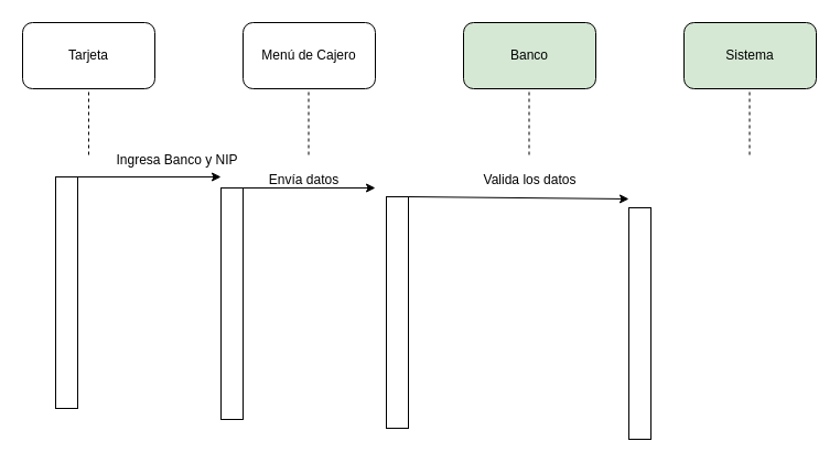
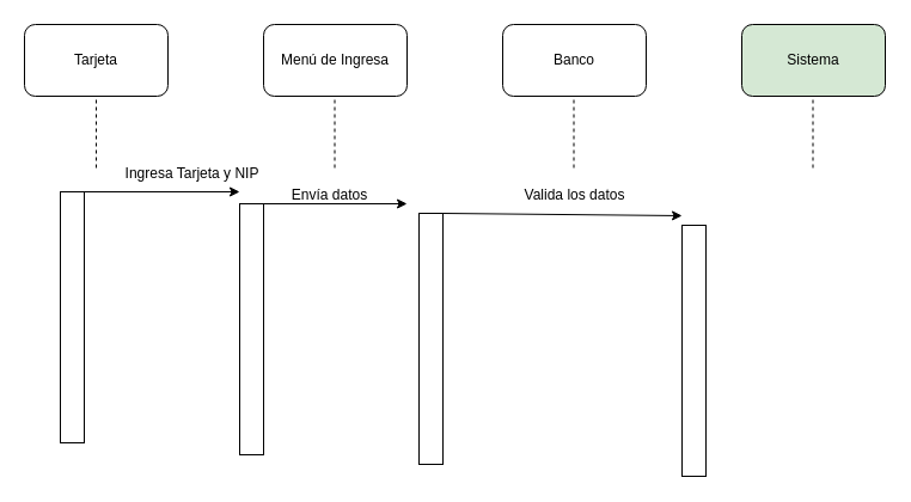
  <mxCell id="0" />
  <mxCell id="1" parent="0" />
  <mxCell id="2" value="&lt;font style=&quot;vertical-align: inherit;&quot;&gt;&lt;font style=&quot;vertical-align: inherit;&quot;&gt;&lt;font style=&quot;vertical-align: inherit;&quot;&gt;&lt;font style=&quot;vertical-align: inherit;&quot;&gt;Tarjeta&lt;/font&gt;&lt;/font&gt;&lt;/font&gt;&lt;/font&gt;" style="rounded=1;whiteSpace=wrap;html=1;" vertex="1" parent="1"><mxGeometry x="20" y="20" width="120" height="60" as="geometry" /></mxCell>
- <mxCell id="3" value="&lt;font style=&quot;vertical-align: inherit;&quot;&gt;&lt;font style=&quot;vertical-align: inherit;&quot;&gt;Menú de Cajero&lt;/font&gt;&lt;/font&gt;" style="rounded=1;whiteSpace=wrap;html=1;" vertex="1" parent="1"><mxGeometry x="220" y="20" width="120" height="60" as="geometry" /></mxCell>
- <mxCell id="4" value="&lt;font style=&quot;vertical-align: inherit;&quot;&gt;&lt;font style=&quot;vertical-align: inherit;&quot;&gt;Banco&lt;/font&gt;&lt;/font&gt;" style="rounded=1;whiteSpace=wrap;html=1;fillColor=#d5e8d4;" vertex="1" parent="1"><mxGeometry x="420" y="20" width="120" height="60" as="geometry" /></mxCell>
+ <mxCell id="3" value="&lt;font style=&quot;vertical-align: inherit;&quot;&gt;&lt;font style=&quot;vertical-align: inherit;&quot;&gt;Menú de Ingresa&lt;/font&gt;&lt;/font&gt;" style="rounded=1;whiteSpace=wrap;html=1;" vertex="1" parent="1"><mxGeometry x="220" y="20" width="120" height="60" as="geometry" /></mxCell>
+ <mxCell id="4" value="&lt;font style=&quot;vertical-align: inherit;&quot;&gt;&lt;font style=&quot;vertical-align: inherit;&quot;&gt;Banco&lt;/font&gt;&lt;/font&gt;" style="rounded=1;whiteSpace=wrap;html=1;" vertex="1" parent="1"><mxGeometry x="420" y="20" width="120" height="60" as="geometry" /></mxCell>
  <mxCell id="5" value="&lt;font style=&quot;vertical-align: inherit;&quot;&gt;&lt;font style=&quot;vertical-align: inherit;&quot;&gt;Sistema&lt;/font&gt;&lt;/font&gt;" style="rounded=1;whiteSpace=wrap;html=1;fillColor=#d5e8d4;" vertex="1" parent="1"><mxGeometry x="620" y="20" width="120" height="60" as="geometry" /></mxCell>
  <mxCell id="6" value="" style="endArrow=none;dashed=1;html=1;rounded=0;entryX=0.5;entryY=1;entryDx=0;entryDy=0;" edge="1" parent="1" target="2"><mxGeometry width="50" height="50" relative="1" as="geometry"><mxPoint x="80" y="140" as="sourcePoint" /><mxPoint x="60" y="100" as="targetPoint" /></mxGeometry></mxCell>
  <mxCell id="7" value="" style="endArrow=none;dashed=1;html=1;rounded=0;entryX=0.5;entryY=1;entryDx=0;entryDy=0;" edge="1" parent="1"><mxGeometry width="50" height="50" relative="1" as="geometry"><mxPoint x="279.5" y="140" as="sourcePoint" /><mxPoint x="279.5" y="80" as="targetPoint" /><Array as="points"><mxPoint x="279.5" y="110" /></Array></mxGeometry></mxCell>
  <mxCell id="8" value="" style="endArrow=none;dashed=1;html=1;rounded=0;entryX=0.5;entryY=1;entryDx=0;entryDy=0;" edge="1" parent="1"><mxGeometry width="50" height="50" relative="1" as="geometry"><mxPoint x="479.5" y="140" as="sourcePoint" /><mxPoint x="479.5" y="80" as="targetPoint" /></mxGeometry></mxCell>
  <mxCell id="9" value="" style="endArrow=none;dashed=1;html=1;rounded=0;entryX=0.5;entryY=1;entryDx=0;entryDy=0;" edge="1" parent="1"><mxGeometry width="50" height="50" relative="1" as="geometry"><mxPoint x="679.5" y="140" as="sourcePoint" /><mxPoint x="679.5" y="80" as="targetPoint" /></mxGeometry></mxCell>
  <mxCell id="10" value="" style="rounded=0;whiteSpace=wrap;html=1;" vertex="1" parent="1"><mxGeometry x="50" y="160" width="20" height="210" as="geometry" /></mxCell>
  <mxCell id="11" value="" style="endArrow=classic;html=1;rounded=0;exitX=1;exitY=0;exitDx=0;exitDy=0;" edge="1" parent="1" source="10"><mxGeometry width="50" height="50" relative="1" as="geometry"><mxPoint x="70" y="160" as="sourcePoint" /><mxPoint x="200" y="160" as="targetPoint" /></mxGeometry></mxCell>
- <mxCell id="12" value="&lt;font style=&quot;vertical-align: inherit;&quot;&gt;&lt;font style=&quot;vertical-align: inherit;&quot;&gt;Ingresa Banco y NIP&lt;/font&gt;&lt;/font&gt;" style="text;html=1;align=center;verticalAlign=middle;resizable=0;points=[];autosize=1;strokeColor=none;fillColor=none;" vertex="1" parent="1"><mxGeometry x="90" y="130" width="140" height="30" as="geometry" /></mxCell>
+ <mxCell id="12" value="&lt;font style=&quot;vertical-align: inherit;&quot;&gt;&lt;font style=&quot;vertical-align: inherit;&quot;&gt;Ingresa Tarjeta y NIP&lt;/font&gt;&lt;/font&gt;" style="text;html=1;align=center;verticalAlign=middle;resizable=0;points=[];autosize=1;strokeColor=none;fillColor=none;" vertex="1" parent="1"><mxGeometry x="90" y="130" width="140" height="30" as="geometry" /></mxCell>
  <mxCell id="13" value="" style="rounded=0;whiteSpace=wrap;html=1;" vertex="1" parent="1"><mxGeometry x="200" y="170" width="20" height="210" as="geometry" /></mxCell>
  <mxCell id="14" value="" style="endArrow=classic;html=1;rounded=0;exitX=1;exitY=0;exitDx=0;exitDy=0;" edge="1" parent="1" source="13"><mxGeometry width="50" height="50" relative="1" as="geometry"><mxPoint x="240" y="180" as="sourcePoint" /><mxPoint x="340" y="170" as="targetPoint" /></mxGeometry></mxCell>
  <mxCell id="15" value="&lt;font style=&quot;vertical-align: inherit;&quot;&gt;&lt;font style=&quot;vertical-align: inherit;&quot;&gt;Envía datos&lt;/font&gt;&lt;/font&gt;" style="text;html=1;align=center;verticalAlign=middle;resizable=0;points=[];autosize=1;strokeColor=none;fillColor=none;" vertex="1" parent="1"><mxGeometry x="230" y="148" width="90" height="30" as="geometry" /></mxCell>
  <mxCell id="16" value="" style="rounded=0;whiteSpace=wrap;html=1;" vertex="1" parent="1"><mxGeometry x="350" y="178" width="20" height="210" as="geometry" /></mxCell>
  <mxCell id="17" value="" style="endArrow=classic;html=1;rounded=0;exitX=1;exitY=0;exitDx=0;exitDy=0;" edge="1" parent="1" source="16"><mxGeometry width="50" height="50" relative="1" as="geometry"><mxPoint x="370" y="180" as="sourcePoint" /><mxPoint x="570" y="180" as="targetPoint" /></mxGeometry></mxCell>
  <mxCell id="18" value="&lt;font style=&quot;vertical-align: inherit;&quot;&gt;&lt;font style=&quot;vertical-align: inherit;&quot;&gt;Valida los datos&lt;/font&gt;&lt;/font&gt;" style="text;html=1;align=center;verticalAlign=middle;resizable=0;points=[];autosize=1;strokeColor=none;fillColor=none;" vertex="1" parent="1"><mxGeometry x="425" y="148" width="110" height="30" as="geometry" /></mxCell>
  <mxCell id="19" value="" style="rounded=0;whiteSpace=wrap;html=1;" vertex="1" parent="1"><mxGeometry x="570" y="188" width="20" height="210" as="geometry" /></mxCell>
